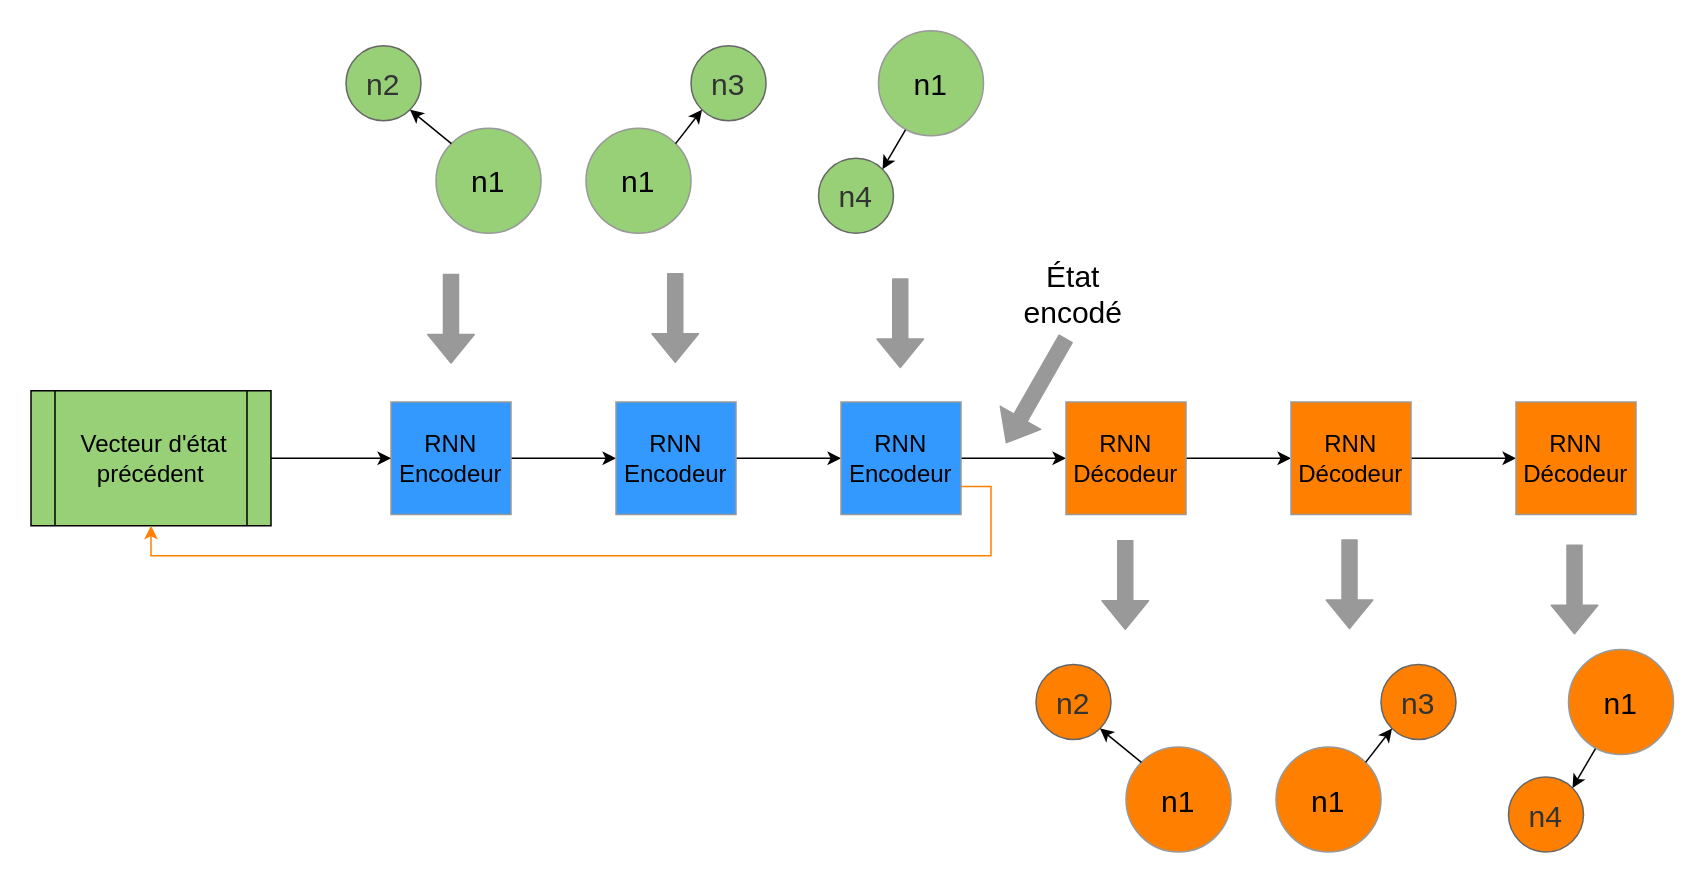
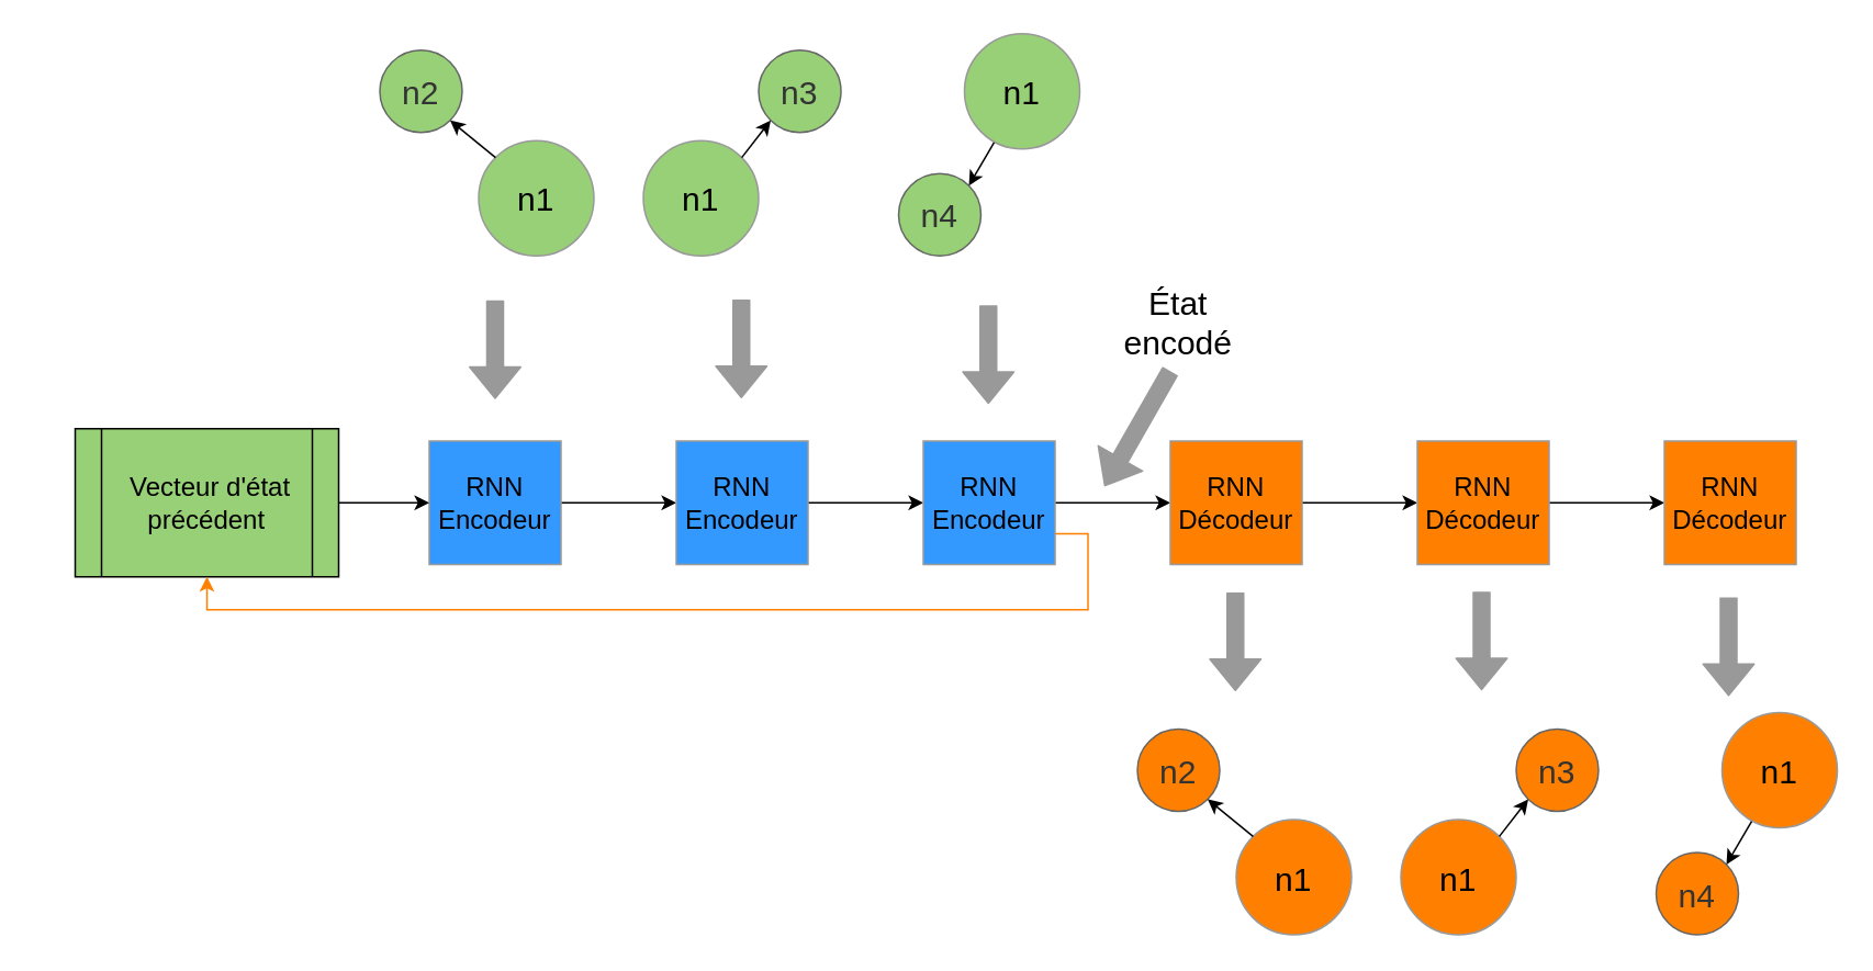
  <mxCell id="0" />
  <mxCell id="1" parent="0" />
  <mxCell id="2" style="edgeStyle=orthogonalEdgeStyle;rounded=0;orthogonalLoop=1;jettySize=auto;html=1;exitX=1;exitY=0.5;exitDx=0;exitDy=0;entryX=0;entryY=0.5;entryDx=0;entryDy=0;strokeColor=#000000;fillColor=#999999;" parent="1" source="3" target="7" edge="1"><mxGeometry relative="1" as="geometry" /></mxCell>
  <mxCell id="3" value="&lt;div&gt;&lt;font style=&quot;font-size: 16px&quot;&gt;RNN&lt;/font&gt;&lt;/div&gt;&lt;div&gt;&lt;font style=&quot;font-size: 16px&quot;&gt;Encodeur&lt;/font&gt;&lt;/div&gt;" style="rounded=0;whiteSpace=wrap;html=1;strokeColor=#999999;fillColor=#3399FF;" parent="1" vertex="1"><mxGeometry x="260" y="267.5" width="80" height="75" as="geometry" /></mxCell>
  <mxCell id="4" style="edgeStyle=orthogonalEdgeStyle;rounded=0;orthogonalLoop=1;jettySize=auto;html=1;exitX=1;exitY=0.5;exitDx=0;exitDy=0;strokeColor=#000000;fillColor=#999999;" parent="1" source="5" target="3" edge="1"><mxGeometry relative="1" as="geometry" /></mxCell>
- <mxCell id="5" value="&lt;font style=&quot;font-size: 16px&quot;&gt;&amp;nbsp;Vecteur d'état précédent &lt;/font&gt;" style="shape=process;whiteSpace=wrap;html=1;backgroundOutline=1;strokeColor=#000000;fillColor=#97D077;" parent="1" vertex="1"><mxGeometry x="20" y="260" width="160" height="90" as="geometry" /></mxCell>
+ <mxCell id="5" value="&lt;font style=&quot;font-size: 16px&quot;&gt;&amp;nbsp;Vecteur d'état précédent &lt;/font&gt;" style="shape=process;whiteSpace=wrap;html=1;backgroundOutline=1;strokeColor=#000000;fillColor=#97D077;" parent="1" vertex="1"><mxGeometry x="45" y="260" width="160" height="90" as="geometry" /></mxCell>
  <mxCell id="6" style="edgeStyle=orthogonalEdgeStyle;rounded=0;orthogonalLoop=1;jettySize=auto;html=1;exitX=1;exitY=0.5;exitDx=0;exitDy=0;entryX=0;entryY=0.5;entryDx=0;entryDy=0;strokeColor=#000000;fillColor=#999999;" parent="1" source="7" target="10" edge="1"><mxGeometry relative="1" as="geometry" /></mxCell>
  <mxCell id="7" value="&lt;div&gt;&lt;font style=&quot;font-size: 16px&quot;&gt;RNN&lt;/font&gt;&lt;/div&gt;&lt;div&gt;&lt;font style=&quot;font-size: 16px&quot;&gt;Encodeur&lt;/font&gt;&lt;/div&gt;" style="rounded=0;whiteSpace=wrap;html=1;strokeColor=#999999;fillColor=#3399FF;" parent="1" vertex="1"><mxGeometry x="410" y="267.5" width="80" height="75" as="geometry" /></mxCell>
  <mxCell id="8" style="edgeStyle=orthogonalEdgeStyle;rounded=0;orthogonalLoop=1;jettySize=auto;html=1;exitX=1;exitY=0.5;exitDx=0;exitDy=0;strokeColor=#000000;fillColor=#999999;" parent="1" source="10" edge="1"><mxGeometry relative="1" as="geometry"><mxPoint x="710" y="305" as="targetPoint" /></mxGeometry></mxCell>
  <mxCell id="9" style="edgeStyle=orthogonalEdgeStyle;rounded=0;orthogonalLoop=1;jettySize=auto;html=1;exitX=1;exitY=0.75;exitDx=0;exitDy=0;entryX=0.5;entryY=1;entryDx=0;entryDy=0;strokeColor=#FF8000;fillColor=#999999;" parent="1" source="10" target="5" edge="1"><mxGeometry relative="1" as="geometry" /></mxCell>
  <mxCell id="10" value="&lt;div&gt;&lt;font style=&quot;font-size: 16px&quot;&gt;RNN&lt;/font&gt;&lt;/div&gt;&lt;div&gt;&lt;font style=&quot;font-size: 16px&quot;&gt;Encodeur&lt;/font&gt;&lt;/div&gt;" style="rounded=0;whiteSpace=wrap;html=1;strokeColor=#999999;fillColor=#3399FF;" parent="1" vertex="1"><mxGeometry x="560" y="267.5" width="80" height="75" as="geometry" /></mxCell>
  <mxCell id="11" value="&lt;font style=&quot;font-size: 20px&quot;&gt;n2&lt;/font&gt;" style="ellipse;whiteSpace=wrap;html=1;aspect=fixed;strokeColor=#666666;fillColor=#97D077;fontColor=#333333;" parent="1" vertex="1"><mxGeometry x="230" y="30" width="50" height="50" as="geometry" /></mxCell>
  <mxCell id="12" value="&lt;font style=&quot;font-size: 20px&quot;&gt;n1&lt;/font&gt;" style="ellipse;whiteSpace=wrap;html=1;aspect=fixed;strokeColor=#999999;fillColor=#97D077;" parent="1" vertex="1"><mxGeometry x="290" y="85" width="70" height="70" as="geometry" /></mxCell>
  <mxCell id="13" value="" style="endArrow=classic;html=1;exitX=0;exitY=0;exitDx=0;exitDy=0;entryX=1;entryY=1;entryDx=0;entryDy=0;" parent="1" source="12" target="11" edge="1"><mxGeometry width="50" height="50" relative="1" as="geometry"><mxPoint x="318" y="161" as="sourcePoint" /><mxPoint x="303" y="187" as="targetPoint" /></mxGeometry></mxCell>
  <mxCell id="14" value="&lt;font style=&quot;font-size: 20px&quot;&gt;n1&lt;/font&gt;" style="ellipse;whiteSpace=wrap;html=1;aspect=fixed;strokeColor=#999999;fillColor=#97D077;" parent="1" vertex="1"><mxGeometry x="390" y="85" width="70" height="70" as="geometry" /></mxCell>
  <mxCell id="15" value="&lt;font style=&quot;font-size: 20px&quot;&gt;n3&lt;/font&gt;" style="ellipse;whiteSpace=wrap;html=1;aspect=fixed;strokeColor=#666666;fillColor=#97D077;fontColor=#333333;" parent="1" vertex="1"><mxGeometry x="460" y="30" width="50" height="50" as="geometry" /></mxCell>
  <mxCell id="16" value="" style="endArrow=classic;html=1;exitX=1;exitY=0;exitDx=0;exitDy=0;entryX=0;entryY=1;entryDx=0;entryDy=0;" parent="1" source="14" target="15" edge="1"><mxGeometry width="50" height="50" relative="1" as="geometry"><mxPoint x="410" y="105" as="sourcePoint" /><mxPoint x="383" y="83" as="targetPoint" /></mxGeometry></mxCell>
  <mxCell id="17" value="&lt;font style=&quot;font-size: 20px&quot;&gt;n1&lt;/font&gt;" style="ellipse;whiteSpace=wrap;html=1;aspect=fixed;strokeColor=#999999;fillColor=#97D077;" parent="1" vertex="1"><mxGeometry x="585" y="20" width="70" height="70" as="geometry" /></mxCell>
  <mxCell id="18" value="&lt;font style=&quot;font-size: 20px&quot;&gt;n4&lt;/font&gt;" style="ellipse;whiteSpace=wrap;html=1;aspect=fixed;strokeColor=#666666;fillColor=#97D077;fontColor=#333333;" parent="1" vertex="1"><mxGeometry x="545" y="105" width="50" height="50" as="geometry" /></mxCell>
  <mxCell id="19" value="" style="endArrow=classic;html=1;exitX=0.257;exitY=0.943;exitDx=0;exitDy=0;exitPerimeter=0;entryX=1;entryY=0;entryDx=0;entryDy=0;" parent="1" source="17" target="18" edge="1"><mxGeometry width="50" height="50" relative="1" as="geometry"><mxPoint x="605" y="225" as="sourcePoint" /><mxPoint x="655" y="175" as="targetPoint" /></mxGeometry></mxCell>
  <mxCell id="20" value="" style="shape=flexArrow;endArrow=classic;html=1;strokeColor=#999999;fillColor=#999999;" parent="1" edge="1"><mxGeometry width="50" height="50" relative="1" as="geometry"><mxPoint x="300" y="182" as="sourcePoint" /><mxPoint x="300" y="242" as="targetPoint" /></mxGeometry></mxCell>
  <mxCell id="21" value="" style="shape=flexArrow;endArrow=classic;html=1;strokeColor=#999999;fillColor=#999999;" parent="1" edge="1"><mxGeometry width="50" height="50" relative="1" as="geometry"><mxPoint x="449.5" y="181.5" as="sourcePoint" /><mxPoint x="449.5" y="241.5" as="targetPoint" /></mxGeometry></mxCell>
  <mxCell id="22" value="" style="shape=flexArrow;endArrow=classic;html=1;strokeColor=#999999;fillColor=#999999;" parent="1" edge="1"><mxGeometry width="50" height="50" relative="1" as="geometry"><mxPoint x="599.5" y="185" as="sourcePoint" /><mxPoint x="599.5" y="245" as="targetPoint" /></mxGeometry></mxCell>
  <mxCell id="23" style="edgeStyle=orthogonalEdgeStyle;rounded=0;orthogonalLoop=1;jettySize=auto;html=1;exitX=1;exitY=0.5;exitDx=0;exitDy=0;entryX=0;entryY=0.5;entryDx=0;entryDy=0;strokeColor=#000000;fillColor=#999999;" parent="1" source="24" target="26" edge="1"><mxGeometry relative="1" as="geometry" /></mxCell>
  <mxCell id="24" value="&lt;div&gt;&lt;font style=&quot;font-size: 16px&quot;&gt;RNN&lt;/font&gt;&lt;/div&gt;&lt;div&gt;&lt;font style=&quot;font-size: 16px&quot;&gt;Décodeur&lt;/font&gt;&lt;/div&gt;" style="rounded=0;whiteSpace=wrap;html=1;strokeColor=#999999;fillColor=#FF8000;" parent="1" vertex="1"><mxGeometry x="710" y="267.5" width="80" height="75" as="geometry" /></mxCell>
  <mxCell id="25" style="edgeStyle=orthogonalEdgeStyle;rounded=0;orthogonalLoop=1;jettySize=auto;html=1;exitX=1;exitY=0.5;exitDx=0;exitDy=0;entryX=0;entryY=0.5;entryDx=0;entryDy=0;strokeColor=#000000;fillColor=#999999;" parent="1" source="26" target="27" edge="1"><mxGeometry relative="1" as="geometry" /></mxCell>
  <mxCell id="26" value="&lt;div&gt;&lt;font style=&quot;font-size: 16px&quot;&gt;RNN&lt;/font&gt;&lt;/div&gt;&lt;div&gt;&lt;font style=&quot;font-size: 16px&quot;&gt;Décodeur&lt;/font&gt;&lt;/div&gt;" style="rounded=0;whiteSpace=wrap;html=1;strokeColor=#999999;fillColor=#FF8000;" parent="1" vertex="1"><mxGeometry x="860" y="267.5" width="80" height="75" as="geometry" /></mxCell>
  <mxCell id="27" value="&lt;div&gt;&lt;font style=&quot;font-size: 16px&quot;&gt;RNN&lt;/font&gt;&lt;/div&gt;&lt;div&gt;&lt;font style=&quot;font-size: 16px&quot;&gt;Décodeur&lt;/font&gt;&lt;/div&gt;" style="rounded=0;whiteSpace=wrap;html=1;strokeColor=#999999;fillColor=#FF8000;" parent="1" vertex="1"><mxGeometry x="1010" y="267.5" width="80" height="75" as="geometry" /></mxCell>
  <mxCell id="28" value="&lt;font style=&quot;font-size: 20px&quot;&gt;n2&lt;/font&gt;" style="ellipse;whiteSpace=wrap;html=1;aspect=fixed;strokeColor=#666666;fillColor=#FF8000;fontColor=#333333;" parent="1" vertex="1"><mxGeometry x="690" y="442.5" width="50" height="50" as="geometry" /></mxCell>
  <mxCell id="29" value="&lt;font style=&quot;font-size: 20px&quot;&gt;n1&lt;/font&gt;" style="ellipse;whiteSpace=wrap;html=1;aspect=fixed;strokeColor=#999999;fillColor=#FF8000;" parent="1" vertex="1"><mxGeometry x="750" y="497.5" width="70" height="70" as="geometry" /></mxCell>
  <mxCell id="30" value="" style="endArrow=classic;html=1;exitX=0;exitY=0;exitDx=0;exitDy=0;entryX=1;entryY=1;entryDx=0;entryDy=0;" parent="1" source="29" target="28" edge="1"><mxGeometry width="50" height="50" relative="1" as="geometry"><mxPoint x="778" y="573.5" as="sourcePoint" /><mxPoint x="763" y="599.5" as="targetPoint" /></mxGeometry></mxCell>
  <mxCell id="31" value="&lt;font style=&quot;font-size: 20px&quot;&gt;n1&lt;/font&gt;" style="ellipse;whiteSpace=wrap;html=1;aspect=fixed;strokeColor=#999999;fillColor=#FF8000;" parent="1" vertex="1"><mxGeometry x="850" y="497.5" width="70" height="70" as="geometry" /></mxCell>
  <mxCell id="32" value="&lt;font style=&quot;font-size: 20px&quot;&gt;n3&lt;/font&gt;" style="ellipse;whiteSpace=wrap;html=1;aspect=fixed;strokeColor=#666666;fillColor=#FF8000;fontColor=#333333;" parent="1" vertex="1"><mxGeometry x="920" y="442.5" width="50" height="50" as="geometry" /></mxCell>
  <mxCell id="33" value="" style="endArrow=classic;html=1;exitX=1;exitY=0;exitDx=0;exitDy=0;entryX=0;entryY=1;entryDx=0;entryDy=0;" parent="1" source="31" target="32" edge="1"><mxGeometry width="50" height="50" relative="1" as="geometry"><mxPoint x="870" y="517.5" as="sourcePoint" /><mxPoint x="843" y="495.5" as="targetPoint" /></mxGeometry></mxCell>
  <mxCell id="34" value="&lt;font style=&quot;font-size: 20px&quot;&gt;n1&lt;/font&gt;" style="ellipse;whiteSpace=wrap;html=1;aspect=fixed;strokeColor=#999999;fillColor=#FF8000;" parent="1" vertex="1"><mxGeometry x="1045" y="432.5" width="70" height="70" as="geometry" /></mxCell>
  <mxCell id="35" value="&lt;font style=&quot;font-size: 20px&quot;&gt;n4&lt;/font&gt;" style="ellipse;whiteSpace=wrap;html=1;aspect=fixed;strokeColor=#666666;fillColor=#FF8000;fontColor=#333333;" parent="1" vertex="1"><mxGeometry x="1005" y="517.5" width="50" height="50" as="geometry" /></mxCell>
  <mxCell id="36" value="" style="endArrow=classic;html=1;exitX=0.257;exitY=0.943;exitDx=0;exitDy=0;exitPerimeter=0;entryX=1;entryY=0;entryDx=0;entryDy=0;" parent="1" source="34" target="35" edge="1"><mxGeometry width="50" height="50" relative="1" as="geometry"><mxPoint x="1065" y="637.5" as="sourcePoint" /><mxPoint x="1115" y="587.5" as="targetPoint" /></mxGeometry></mxCell>
  <mxCell id="37" value="" style="shape=flexArrow;endArrow=classic;html=1;strokeColor=#999999;fillColor=#999999;" parent="1" edge="1"><mxGeometry width="50" height="50" relative="1" as="geometry"><mxPoint x="749.5" y="359.5" as="sourcePoint" /><mxPoint x="749.5" y="419.5" as="targetPoint" /></mxGeometry></mxCell>
  <mxCell id="38" value="" style="shape=flexArrow;endArrow=classic;html=1;strokeColor=#999999;fillColor=#999999;" parent="1" edge="1"><mxGeometry width="50" height="50" relative="1" as="geometry"><mxPoint x="899" y="359" as="sourcePoint" /><mxPoint x="899" y="419" as="targetPoint" /></mxGeometry></mxCell>
  <mxCell id="39" value="" style="shape=flexArrow;endArrow=classic;html=1;strokeColor=#999999;fillColor=#999999;" parent="1" edge="1"><mxGeometry width="50" height="50" relative="1" as="geometry"><mxPoint x="1049" y="362.5" as="sourcePoint" /><mxPoint x="1049" y="422.5" as="targetPoint" /></mxGeometry></mxCell>
  <mxCell id="40" value="&lt;font style=&quot;font-size: 20px&quot;&gt;État encodé&lt;/font&gt; " style="text;html=1;strokeColor=none;fillColor=none;align=center;verticalAlign=middle;whiteSpace=wrap;rounded=0;" parent="1" vertex="1"><mxGeometry x="695" y="185" width="40" height="20" as="geometry" /></mxCell>
  <mxCell id="41" value="" style="shape=flexArrow;endArrow=classic;html=1;strokeColor=#999999;fillColor=#999999;" parent="1" edge="1"><mxGeometry width="50" height="50" relative="1" as="geometry"><mxPoint x="710" y="225" as="sourcePoint" /><mxPoint x="670" y="295" as="targetPoint" /></mxGeometry></mxCell>
